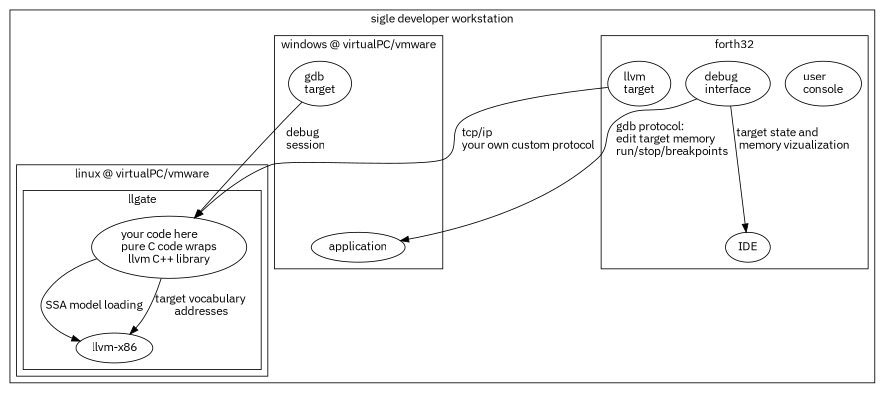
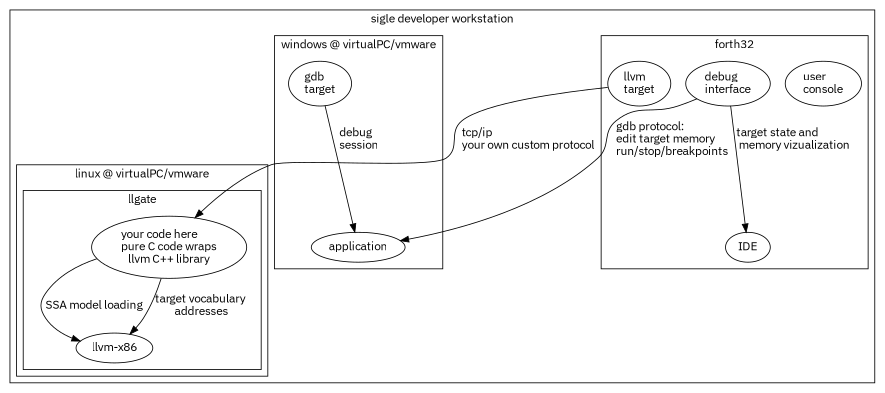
  digraph {
    fontname="IBM Plex Sans"
    node [fontname="IBM Plex Sans"]
    edge [fontname="IBM Plex Sans"]
    n1 [label="user\lconsole"]
    n2 [label=IDE]
    n3 [label="debug\linterface"]
    n4 [label="llvm\ltarget"]
    n5 [label="your code here\lpure C code wraps\lllvm C++ library"]
    n6 [label="llvm-x86"]
    n7 [label="gdb\ltarget"]
    n8 [label=application]
    subgraph cluster_1 {
      label="sigle developer workstation"
      subgraph cluster_2 {
        label=forth32
        n1
        n2
        n3
        n4
      }
      subgraph cluster_3 {
        label="linux @ virtualPC/vmware"
        subgraph cluster_4 {
          label=llgate
          n5
          n6
        }
      }
      subgraph cluster_5 {
        label="windows @ virtualPC/vmware"
        n7
        n8
      }
    }
    n3 -> n2 [label="target state and \l memory vizualization"]
    n3 -> n8 [label="gdb protocol:\ledit target memory\lrun/stop/breakpoints"]
    n4 -> n5 [label="tcp/ip\lyour own custom protocol"]
    n5 -> n6 [label="SSA model loading"]
    n5 -> n6 [label="target vocabulary \laddresses"]
-   n7 -> n5 [label="\ debug \l session"]
+   n7 -> n8 [label="\ debug \l session"]
  }
